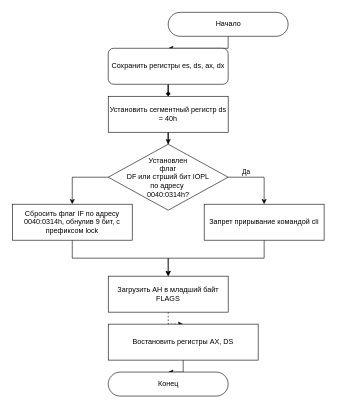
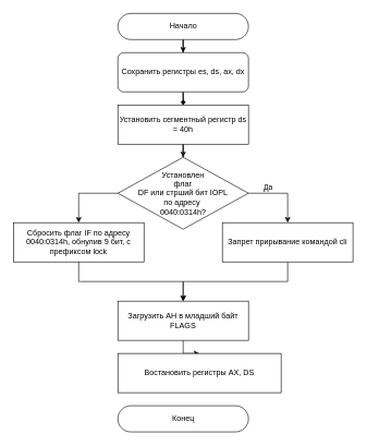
  <mxCell id="0" />
  <mxCell id="1" parent="0" />
  <mxCell id="2" style="edgeStyle=orthogonalEdgeStyle;rounded=0;orthogonalLoop=1;jettySize=auto;html=1;" edge="1" parent="1" source="3" target="5"><mxGeometry relative="1" as="geometry" /></mxCell>
- <mxCell id="3" value="Начало" style="html=1;dashed=0;whitespace=wrap;shape=mxgraph.dfd.start" vertex="1" parent="1"><mxGeometry x="280" y="20" width="200" height="40" as="geometry" /></mxCell>
+ <mxCell id="3" value="Начало" style="html=1;dashed=0;whitespace=wrap;shape=mxgraph.dfd.start" vertex="1" parent="1"><mxGeometry x="180" y="20" width="200" height="40" as="geometry" /></mxCell>
  <mxCell id="4" style="edgeStyle=orthogonalEdgeStyle;rounded=0;orthogonalLoop=1;jettySize=auto;html=1;endArrow=diamond;" edge="1" parent="1" source="5" target="7"><mxGeometry relative="1" as="geometry" /></mxCell>
  <mxCell id="5" value="Сохранить регистры es, ds, ax, dx" style="whiteSpace=wrap;html=1;rounded=1;" vertex="1" parent="1"><mxGeometry x="180" y="80" width="200" height="60" as="geometry" /></mxCell>
  <mxCell id="6" style="edgeStyle=orthogonalEdgeStyle;rounded=0;orthogonalLoop=1;jettySize=auto;html=1;" edge="1" parent="1" source="7" target="10"><mxGeometry relative="1" as="geometry" /></mxCell>
  <mxCell id="7" value="Установить сегментный регистр ds = 40h" style="rounded=0;whiteSpace=wrap;html=1;" vertex="1" parent="1"><mxGeometry x="180" y="160" width="200" height="60" as="geometry" /></mxCell>
  <mxCell id="8" style="edgeStyle=orthogonalEdgeStyle;rounded=0;orthogonalLoop=1;jettySize=auto;html=1;" edge="1" parent="1" source="10" target="14"><mxGeometry relative="1" as="geometry"><Array as="points"><mxPoint x="120" y="295" /></Array></mxGeometry></mxCell>
  <mxCell id="9" value="Да" style="edgeStyle=orthogonalEdgeStyle;rounded=0;orthogonalLoop=1;jettySize=auto;html=1;verticalAlign=bottom;" edge="1" parent="1" source="10" target="12"><mxGeometry x="-0.429" relative="1" as="geometry"><Array as="points"><mxPoint x="440" y="295" /></Array><mxPoint as="offset" /></mxGeometry></mxCell>
  <mxCell id="10" value="Установлен &lt;br&gt;флаг &lt;br&gt;DF или стрший бит IOPL &lt;br&gt;по адресу&amp;nbsp;&lt;br&gt;0040:0314h?" style="strokeWidth=1;html=1;shape=mxgraph.flowchart.decision;whiteSpace=wrap;" vertex="1" parent="1"><mxGeometry x="180" y="240" width="200" height="110" as="geometry" /></mxCell>
  <mxCell id="11" style="edgeStyle=orthogonalEdgeStyle;rounded=0;orthogonalLoop=1;jettySize=auto;html=1;" edge="1" parent="1" source="12" target="16"><mxGeometry relative="1" as="geometry" /></mxCell>
  <mxCell id="12" value="Запрет прирывание командой cli" style="rounded=0;whiteSpace=wrap;html=1;" vertex="1" parent="1"><mxGeometry x="340" y="340" width="200" height="60" as="geometry" /></mxCell>
  <mxCell id="13" style="edgeStyle=orthogonalEdgeStyle;rounded=0;orthogonalLoop=1;jettySize=auto;html=1;" edge="1" parent="1" source="14" target="16"><mxGeometry relative="1" as="geometry" /></mxCell>
  <mxCell id="14" value="Сбросить флаг IF по адресу 0040:0314h, обнулив 9 бит, с префиксом lock" style="rounded=0;whiteSpace=wrap;html=1;" vertex="1" parent="1"><mxGeometry x="20" y="340" width="200" height="60" as="geometry" /></mxCell>
- <mxCell id="15" style="edgeStyle=orthogonalEdgeStyle;rounded=0;orthogonalLoop=1;jettySize=auto;html=1;dashed=1;" edge="1" parent="1" source="16" target="18"><mxGeometry relative="1" as="geometry" /></mxCell>
+ <mxCell id="15" style="edgeStyle=orthogonalEdgeStyle;rounded=0;orthogonalLoop=1;jettySize=auto;html=1;" edge="1" parent="1" source="16" target="18"><mxGeometry relative="1" as="geometry" /></mxCell>
  <mxCell id="16" value="Загрузить AH в младший байт FLAGS" style="rounded=0;whiteSpace=wrap;html=1;" vertex="1" parent="1"><mxGeometry x="180" y="460" width="200" height="60" as="geometry" /></mxCell>
- <mxCell id="17" style="edgeStyle=orthogonalEdgeStyle;rounded=0;orthogonalLoop=1;jettySize=auto;html=1;" edge="1" parent="1" source="18" target="19"><mxGeometry relative="1" as="geometry" /></mxCell>
  <mxCell id="18" value="Востановить регистры AX, DS" style="rounded=0;whiteSpace=wrap;html=1;" vertex="1" parent="1"><mxGeometry x="180" y="540" width="250" height="60" as="geometry" /></mxCell>
  <mxCell id="19" value="Конец" style="html=1;dashed=0;whitespace=wrap;shape=mxgraph.dfd.start" vertex="1" parent="1"><mxGeometry x="180" y="620" width="200" height="40" as="geometry" /></mxCell>
